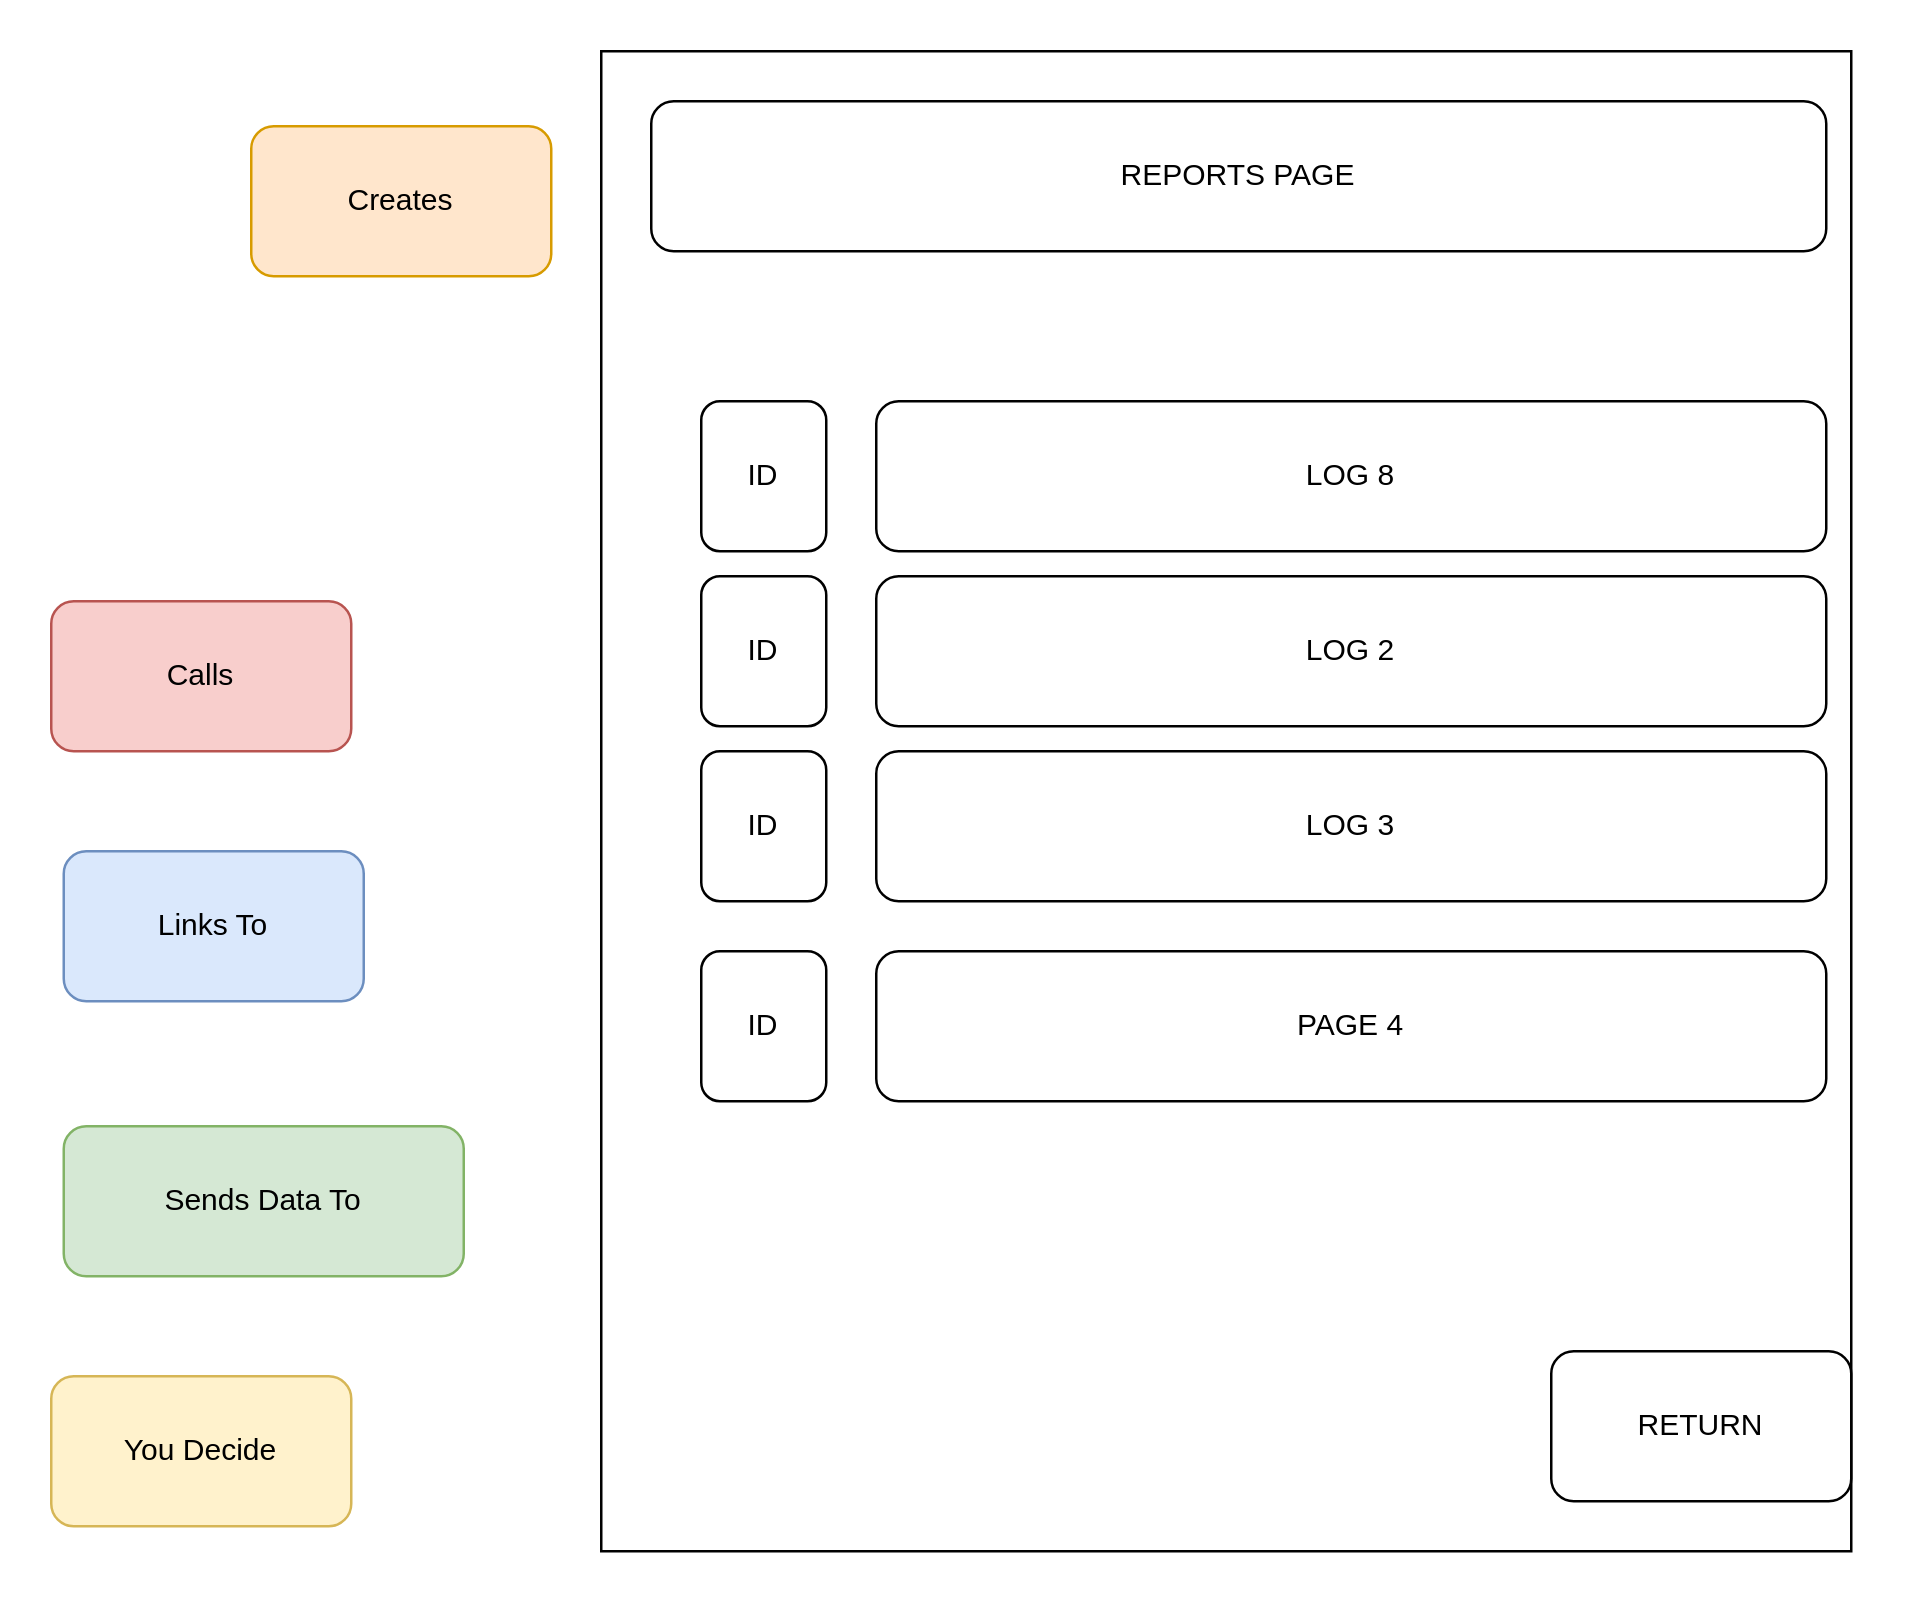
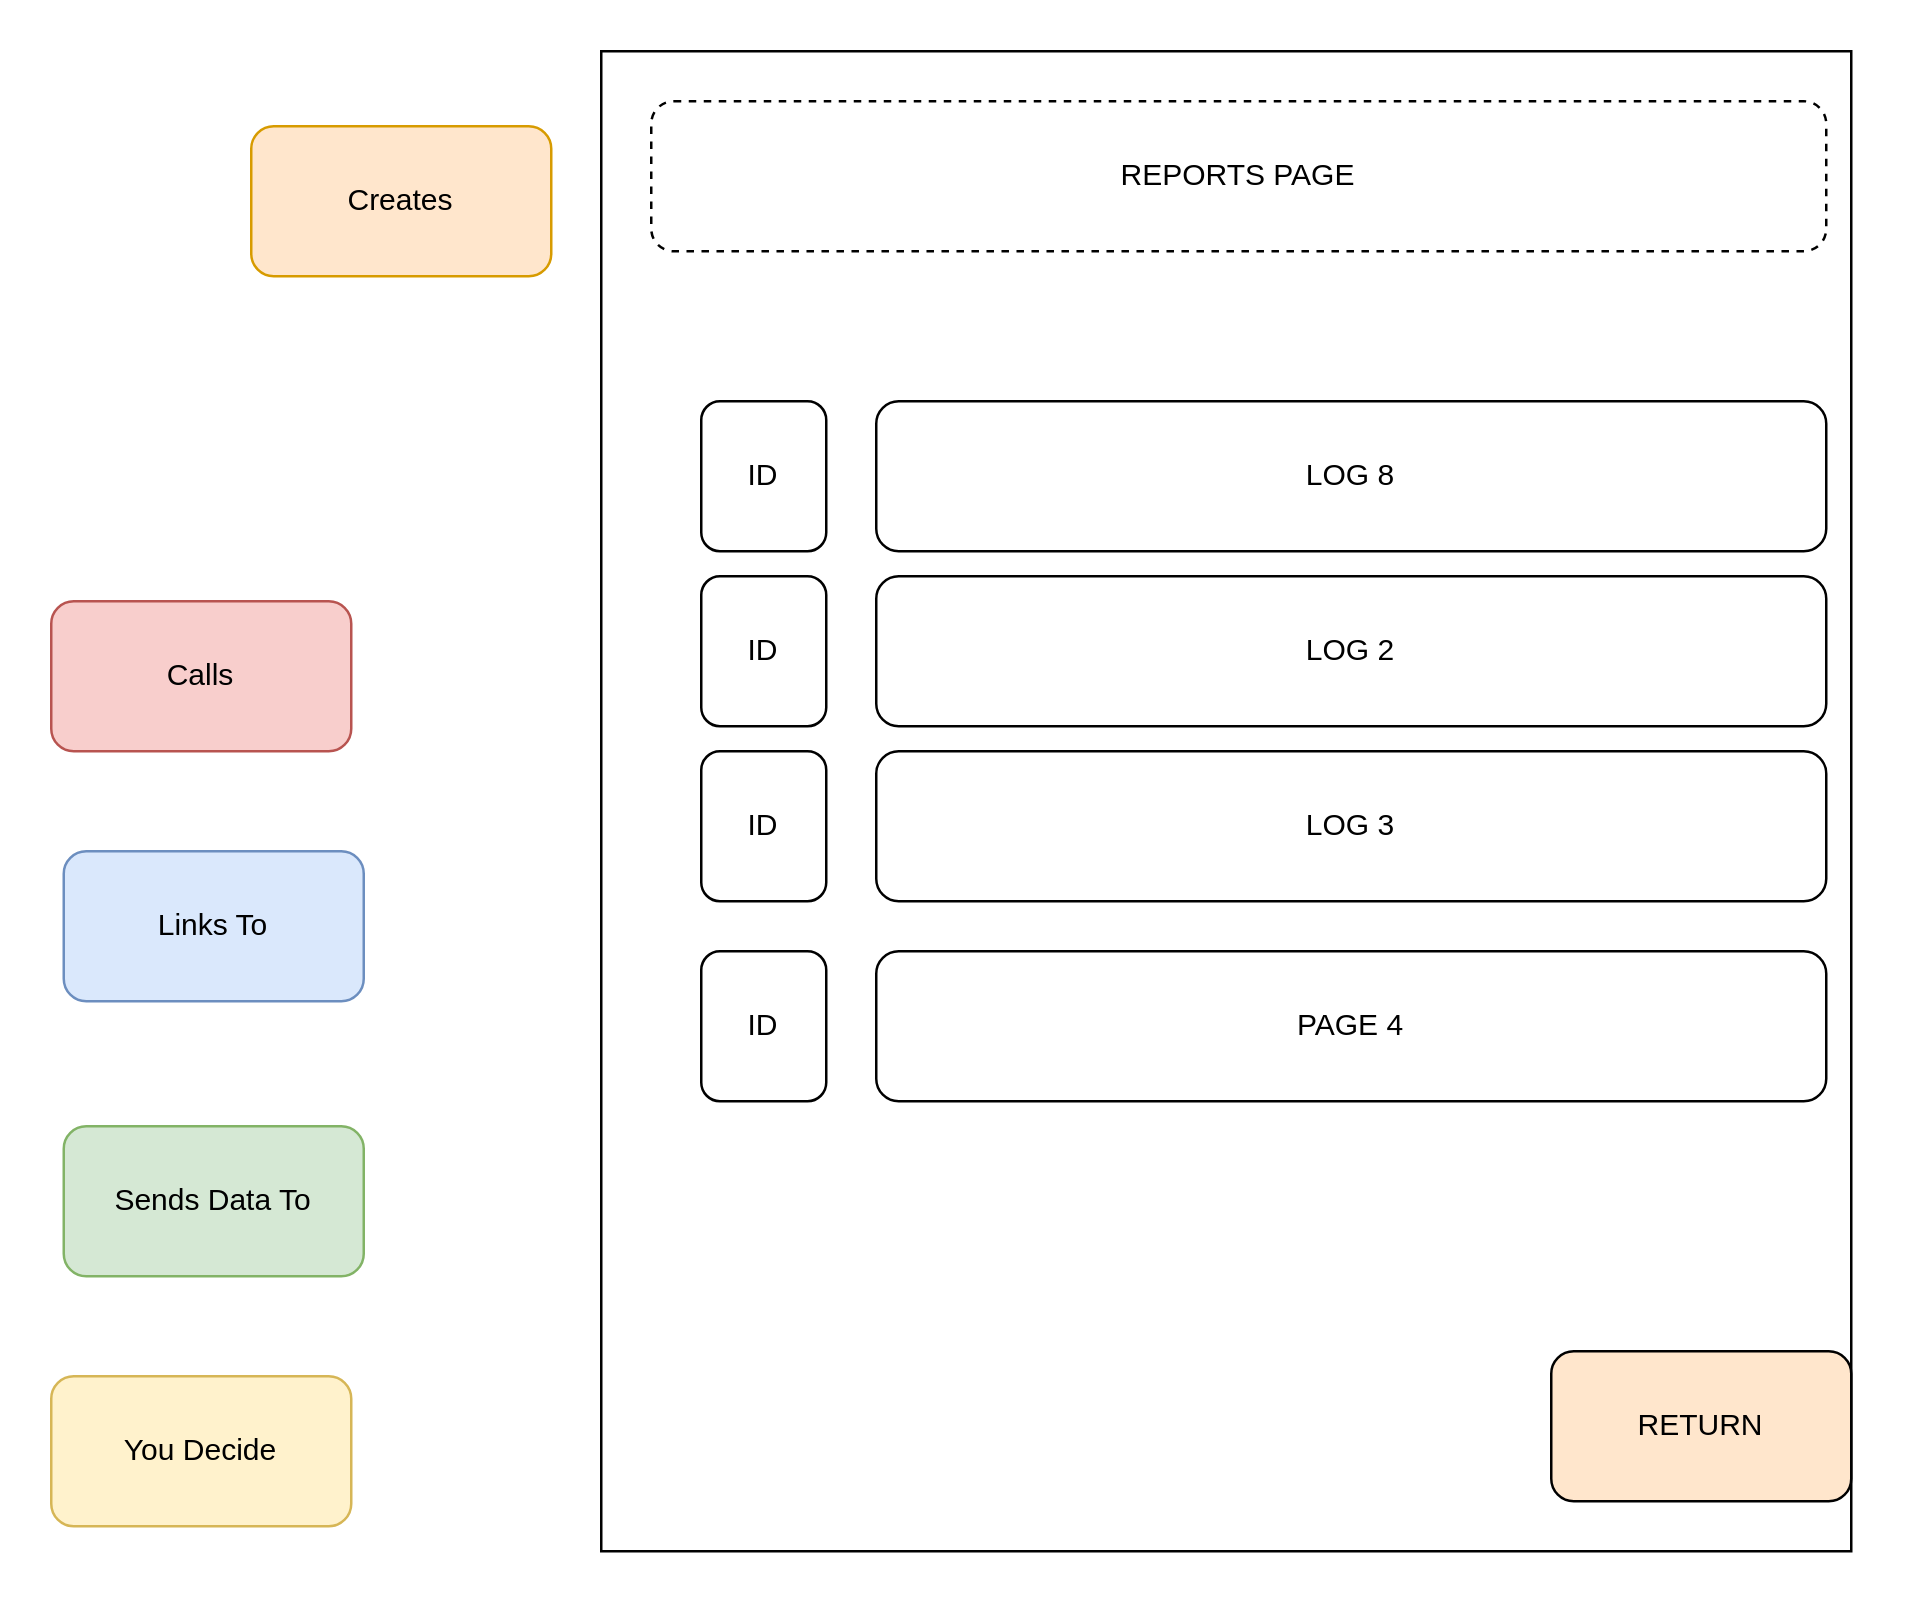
  <mxCell id="0" />
  <mxCell id="1" parent="0" />
  <mxCell id="2" value="Creates" style="rounded=1;whiteSpace=wrap;html=1;fillColor=#ffe6cc;strokeColor=#d79b00;" parent="1" vertex="1"><mxGeometry x="100" y="50" width="120" height="60" as="geometry" /></mxCell>
  <mxCell id="3" value="You Decide" style="rounded=1;whiteSpace=wrap;html=1;fillColor=#fff2cc;strokeColor=#d6b656;" parent="1" vertex="1"><mxGeometry x="20" y="550" width="120" height="60" as="geometry" /></mxCell>
- <mxCell id="4" value="Sends Data To" style="rounded=1;whiteSpace=wrap;html=1;fillColor=#d5e8d4;strokeColor=#82b366;" parent="1" vertex="1"><mxGeometry x="25" y="450" width="160" height="60" as="geometry" /></mxCell>
+ <mxCell id="4" value="Sends Data To" style="rounded=1;whiteSpace=wrap;html=1;fillColor=#d5e8d4;strokeColor=#82b366;" parent="1" vertex="1"><mxGeometry x="25" y="450" width="120" height="60" as="geometry" /></mxCell>
  <mxCell id="5" value="Links To" style="rounded=1;whiteSpace=wrap;html=1;fillColor=#dae8fc;strokeColor=#6c8ebf;" parent="1" vertex="1"><mxGeometry x="25" y="340" width="120" height="60" as="geometry" /></mxCell>
  <mxCell id="6" value="Calls" style="rounded=1;whiteSpace=wrap;html=1;fillColor=#f8cecc;strokeColor=#b85450;" parent="1" vertex="1"><mxGeometry x="20" y="240" width="120" height="60" as="geometry" /></mxCell>
  <mxCell id="7" value="" style="rounded=0;whiteSpace=wrap;html=1;" parent="1" vertex="1"><mxGeometry x="240" y="20" width="500" height="600" as="geometry" /></mxCell>
- <mxCell id="8" value="REPORTS PAGE" style="rounded=1;whiteSpace=wrap;html=1;" parent="1" vertex="1"><mxGeometry x="260" y="40" width="470" height="60" as="geometry" /></mxCell>
+ <mxCell id="8" value="REPORTS PAGE" style="rounded=1;whiteSpace=wrap;html=1;dashed=1;" parent="1" vertex="1"><mxGeometry x="260" y="40" width="470" height="60" as="geometry" /></mxCell>
  <mxCell id="9" value="ID" style="rounded=1;whiteSpace=wrap;html=1;" parent="1" vertex="1"><mxGeometry x="280" y="160" width="50" height="60" as="geometry" /></mxCell>
  <mxCell id="10" value="LOG 8" style="rounded=1;whiteSpace=wrap;html=1;" parent="1" vertex="1"><mxGeometry x="350" y="160" width="380" height="60" as="geometry" /></mxCell>
  <mxCell id="11" value="ID" style="rounded=1;whiteSpace=wrap;html=1;" parent="1" vertex="1"><mxGeometry x="280" y="230" width="50" height="60" as="geometry" /></mxCell>
  <mxCell id="12" value="ID" style="rounded=1;whiteSpace=wrap;html=1;" parent="1" vertex="1"><mxGeometry x="280" y="300" width="50" height="60" as="geometry" /></mxCell>
  <mxCell id="13" value="ID" style="rounded=1;whiteSpace=wrap;html=1;" parent="1" vertex="1"><mxGeometry x="280" y="380" width="50" height="60" as="geometry" /></mxCell>
- <mxCell id="14" value="RETURN" style="rounded=1;whiteSpace=wrap;html=1;" parent="1" vertex="1"><mxGeometry x="620" y="540" width="120" height="60" as="geometry" /></mxCell>
+ <mxCell id="14" value="RETURN" style="rounded=1;whiteSpace=wrap;html=1;fillColor=#ffe6cc;" parent="1" vertex="1"><mxGeometry x="620" y="540" width="120" height="60" as="geometry" /></mxCell>
  <mxCell id="15" value="LOG 2" style="rounded=1;whiteSpace=wrap;html=1;" parent="1" vertex="1"><mxGeometry x="350" y="230" width="380" height="60" as="geometry" /></mxCell>
  <mxCell id="16" value="LOG 3" style="rounded=1;whiteSpace=wrap;html=1;" parent="1" vertex="1"><mxGeometry x="350" y="300" width="380" height="60" as="geometry" /></mxCell>
  <mxCell id="17" value="PAGE 4" style="rounded=1;whiteSpace=wrap;html=1;" parent="1" vertex="1"><mxGeometry x="350" y="380" width="380" height="60" as="geometry" /></mxCell>
